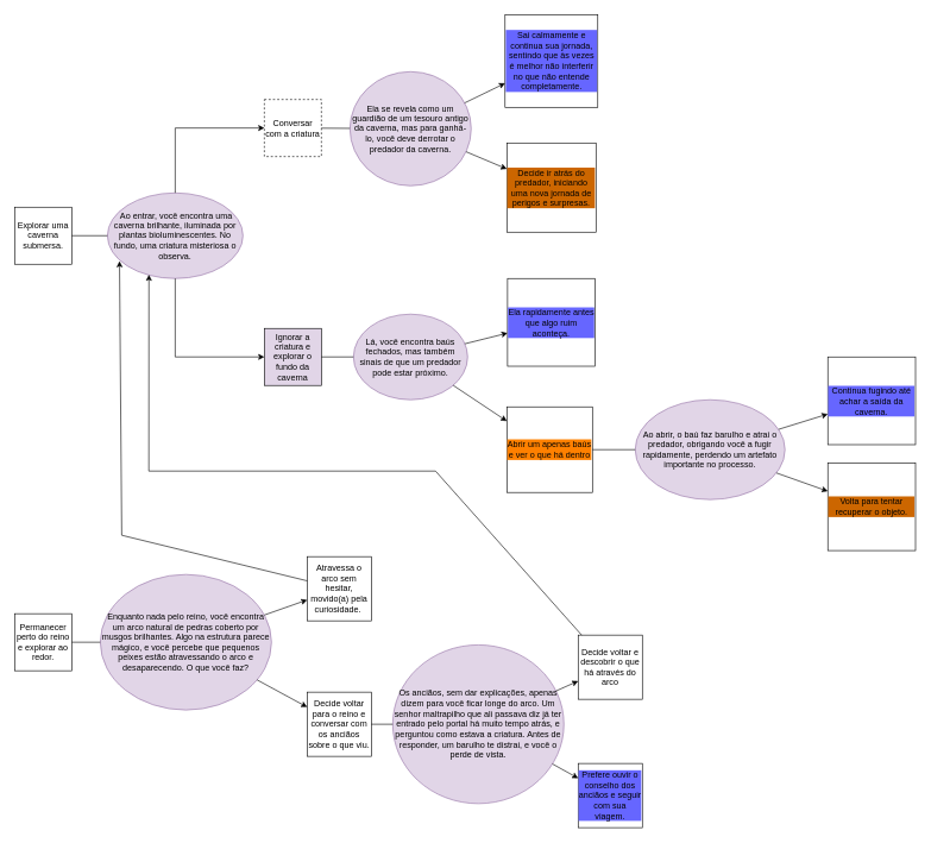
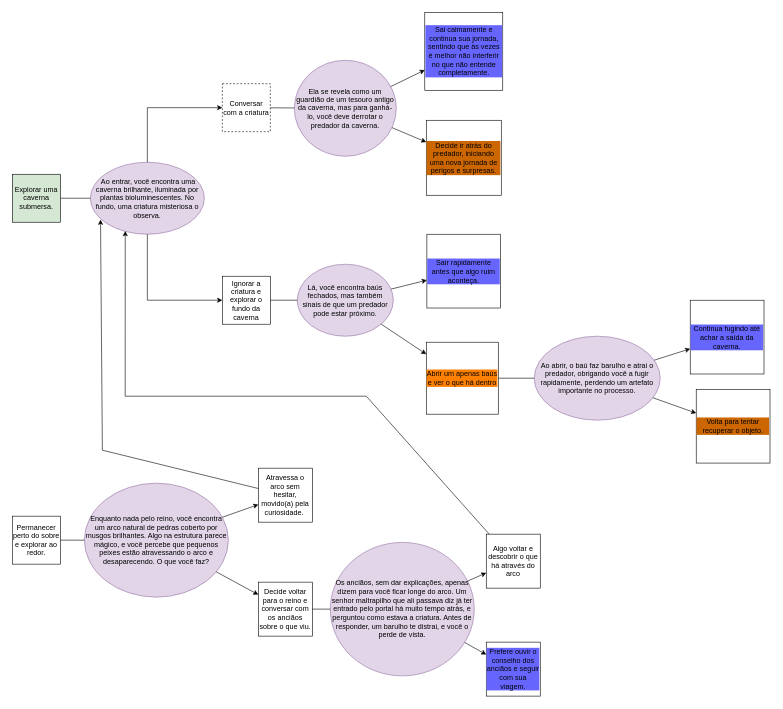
  <mxCell id="0" />
  <mxCell id="1" parent="0" />
- <mxCell id="2" value="Explorar uma caverna submersa." style="whiteSpace=wrap;html=1;aspect=fixed;" vertex="1" parent="1"><mxGeometry x="20" y="290" width="80" height="80" as="geometry" /></mxCell>
- <mxCell id="3" value="Permanecer perto do reino e explorar ao redor." style="whiteSpace=wrap;html=1;aspect=fixed;" vertex="1" parent="1"><mxGeometry x="20" y="860" width="80" height="80" as="geometry" /></mxCell>
+ <mxCell id="2" value="Explorar uma caverna submersa." style="whiteSpace=wrap;html=1;aspect=fixed;fillColor=#d5e8d4;" vertex="1" parent="1"><mxGeometry x="20" y="290" width="80" height="80" as="geometry" /></mxCell>
+ <mxCell id="3" value="Permanecer perto do sobre e explorar ao redor." style="whiteSpace=wrap;html=1;aspect=fixed;" vertex="1" parent="1"><mxGeometry x="20" y="860" width="80" height="80" as="geometry" /></mxCell>
  <mxCell id="4" value="&amp;nbsp;Ao entrar, você encontra uma caverna brilhante, iluminada por plantas bioluminescentes. No fundo, uma criatura misteriosa o observa." style="ellipse;whiteSpace=wrap;html=1;fillColor=#e1d5e7;strokeColor=#9673a6;" vertex="1" parent="1"><mxGeometry x="150" y="270" width="190" height="120" as="geometry" /></mxCell>
  <mxCell id="5" value="Conversar com a criatura" style="whiteSpace=wrap;html=1;aspect=fixed;dashed=1;" vertex="1" parent="1"><mxGeometry x="370" y="139" width="80" height="80" as="geometry" /></mxCell>
- <mxCell id="6" value="Ignorar a criatura e explorar o fundo da caverna" style="whiteSpace=wrap;html=1;aspect=fixed;verticalAlign=middle;align=center;fillColor=#e1d5e7;" vertex="1" parent="1"><mxGeometry x="370" y="460" width="80" height="80" as="geometry" /></mxCell>
+ <mxCell id="6" value="Ignorar a criatura e explorar o fundo da caverna" style="whiteSpace=wrap;html=1;aspect=fixed;verticalAlign=middle;align=center;" vertex="1" parent="1"><mxGeometry x="370" y="460" width="80" height="80" as="geometry" /></mxCell>
  <mxCell id="7" value="Lá, você encontra baús fechados, mas também sinais de que um predador pode estar próximo." style="ellipse;whiteSpace=wrap;html=1;fillColor=#e1d5e7;strokeColor=#9673a6;" vertex="1" parent="1"><mxGeometry x="495" y="440" width="160" height="120" as="geometry" /></mxCell>
  <mxCell id="8" value="Abrir um apenas baús e ver o que há dentro" style="whiteSpace=wrap;html=1;aspect=fixed;labelBackgroundColor=#FF8000;" vertex="1" parent="1"><mxGeometry x="710" y="570" width="120" height="120" as="geometry" /></mxCell>
- <mxCell id="9" value="Ela rapidamente antes que algo ruim aconteça." style="whiteSpace=wrap;html=1;aspect=fixed;labelBackgroundColor=#6666FF;" vertex="1" parent="1"><mxGeometry x="711" y="390" width="123" height="123" as="geometry" /></mxCell>
+ <mxCell id="9" value="Sair rapidamente antes que algo ruim aconteça." style="whiteSpace=wrap;html=1;aspect=fixed;labelBackgroundColor=#6666FF;" vertex="1" parent="1"><mxGeometry x="711" y="390" width="123" height="123" as="geometry" /></mxCell>
  <mxCell id="10" value="Ela se revela como um guardião de um tesouro antigo da caverna, mas para ganhá-lo, você deve derrotar o predador da caverna." style="ellipse;whiteSpace=wrap;html=1;fillColor=#e1d5e7;strokeColor=#9673a6;" vertex="1" parent="1"><mxGeometry x="490" y="100" width="170" height="160" as="geometry" /></mxCell>
  <mxCell id="11" value="Sai calmamente e continua sua jornada, sentindo que às vezes é melhor não interferir no que não entende completamente." style="whiteSpace=wrap;html=1;aspect=fixed;labelBackgroundColor=#6666FF;" vertex="1" parent="1"><mxGeometry x="707.5" width="130" height="130" as="geometry" y="20" /></mxCell>
  <mxCell id="12" value="Decide ir atrás do predador, iniciando uma nova jornada de perigos e surpresas." style="whiteSpace=wrap;html=1;aspect=fixed;labelBackgroundColor=#CC6600;" vertex="1" parent="1"><mxGeometry x="710" y="200" width="125" height="125" as="geometry" /></mxCell>
  <mxCell id="13" value="Ao abrir, o baú faz barulho e atrai o predador, obrigando você a fugir rapidamente, perdendo um artefato importante no processo." style="ellipse;whiteSpace=wrap;html=1;fillColor=#e1d5e7;strokeColor=#9673a6;" vertex="1" parent="1"><mxGeometry x="890" y="560" width="210" height="140" as="geometry" /></mxCell>
- <mxCell id="14" value="Continua fugindo até achar a saída da caverna." style="whiteSpace=wrap;html=1;aspect=fixed;labelBackgroundColor=#6666FF;" vertex="1" parent="1"><mxGeometry x="1160" y="500" width="123" height="123" as="geometry" /></mxCell>
+ <mxCell id="14" value="Continua fugindo até achar a saída da caverna." style="whiteSpace=wrap;html=1;aspect=fixed;labelBackgroundColor=#6666FF;" vertex="1" parent="1"><mxGeometry x="1150" y="500" width="123" height="123" as="geometry" /></mxCell>
  <mxCell id="15" value="Volta para tentar recuperar o objeto." style="whiteSpace=wrap;html=1;aspect=fixed;labelBackgroundColor=#CC6600;" vertex="1" parent="1"><mxGeometry x="1160" y="648.5" width="123" height="123" as="geometry" /></mxCell>
  <mxCell id="16" value="" style="endArrow=classic;html=1;rounded=0;" edge="1" parent="1" source="4" target="5"><mxGeometry width="50" height="50" relative="1" as="geometry"><mxPoint x="570" y="450" as="sourcePoint" /><mxPoint x="620" y="400" as="targetPoint" /><Array as="points"><mxPoint x="245" y="179" /></Array></mxGeometry></mxCell>
  <mxCell id="17" value="" style="endArrow=classic;html=1;rounded=0;" edge="1" parent="1" source="4" target="6"><mxGeometry width="50" height="50" relative="1" as="geometry"><mxPoint x="570" y="450" as="sourcePoint" /><mxPoint x="620" y="400" as="targetPoint" /><Array as="points"><mxPoint x="245" y="500" /></Array></mxGeometry></mxCell>
  <mxCell id="18" value="" style="endArrow=none;html=1;rounded=0;" edge="1" parent="1" source="5" target="10"><mxGeometry width="50" height="50" relative="1" as="geometry"><mxPoint x="570" y="450" as="sourcePoint" /><mxPoint x="620" y="400" as="targetPoint" /></mxGeometry></mxCell>
  <mxCell id="19" value="" style="endArrow=classic;html=1;rounded=0;" edge="1" parent="1" source="10" target="11"><mxGeometry width="50" height="50" relative="1" as="geometry"><mxPoint x="570" y="450" as="sourcePoint" /><mxPoint x="620" y="400" as="targetPoint" /></mxGeometry></mxCell>
  <mxCell id="20" value="" style="endArrow=classic;html=1;rounded=0;" edge="1" parent="1" source="10" target="12"><mxGeometry width="50" height="50" relative="1" as="geometry"><mxPoint x="570" y="450" as="sourcePoint" /><mxPoint x="620" y="400" as="targetPoint" /></mxGeometry></mxCell>
  <mxCell id="21" value="" style="endArrow=none;html=1;rounded=0;" edge="1" parent="1" source="2" target="4"><mxGeometry width="50" height="50" relative="1" as="geometry"><mxPoint x="570" y="530" as="sourcePoint" /><mxPoint x="620" y="480" as="targetPoint" /></mxGeometry></mxCell>
  <mxCell id="22" value="" style="endArrow=none;html=1;rounded=0;" edge="1" parent="1" source="6" target="7"><mxGeometry width="50" height="50" relative="1" as="geometry"><mxPoint x="570" y="530" as="sourcePoint" /><mxPoint x="620" y="480" as="targetPoint" /></mxGeometry></mxCell>
  <mxCell id="23" value="" style="endArrow=classic;html=1;rounded=0;" edge="1" parent="1" source="7" target="9"><mxGeometry width="50" height="50" relative="1" as="geometry"><mxPoint x="570" y="530" as="sourcePoint" /><mxPoint x="620" y="480" as="targetPoint" /></mxGeometry></mxCell>
  <mxCell id="24" value="" style="endArrow=classic;html=1;rounded=0;" edge="1" parent="1" source="7" target="8"><mxGeometry width="50" height="50" relative="1" as="geometry"><mxPoint x="570" y="530" as="sourcePoint" /><mxPoint x="620" y="480" as="targetPoint" /></mxGeometry></mxCell>
  <mxCell id="25" value="" style="endArrow=none;html=1;rounded=0;" edge="1" parent="1" source="8" target="13"><mxGeometry width="50" height="50" relative="1" as="geometry"><mxPoint x="980" y="460" as="sourcePoint" /><mxPoint x="1030" y="410" as="targetPoint" /></mxGeometry></mxCell>
  <mxCell id="26" value="" style="endArrow=classic;html=1;rounded=0;" edge="1" parent="1" source="13" target="14"><mxGeometry width="50" height="50" relative="1" as="geometry"><mxPoint x="980" y="460" as="sourcePoint" /><mxPoint x="1030" y="410" as="targetPoint" /></mxGeometry></mxCell>
  <mxCell id="27" value="" style="endArrow=classic;html=1;rounded=0;" edge="1" parent="1" source="13" target="15"><mxGeometry width="50" height="50" relative="1" as="geometry"><mxPoint x="980" y="460" as="sourcePoint" /><mxPoint x="1030" y="410" as="targetPoint" /></mxGeometry></mxCell>
  <mxCell id="28" value="Enquanto nada pelo reino, você encontra um arco natural de pedras coberto por musgos brilhantes. Algo na estrutura parece mágico, e você percebe que pequenos peixes estão atravessando o arco e desaparecendo. O que você faz?" style="ellipse;whiteSpace=wrap;html=1;fillColor=#e1d5e7;strokeColor=#9673a6;" vertex="1" parent="1"><mxGeometry x="140" y="805" width="240" height="190" as="geometry" /></mxCell>
  <mxCell id="29" value="Atravessa o arco sem hesitar, movido(a) pela curiosidade. " style="whiteSpace=wrap;html=1;aspect=fixed;" vertex="1" parent="1"><mxGeometry x="430" y="780" width="90" height="90" as="geometry" /></mxCell>
  <mxCell id="30" value="Decide voltar para o reino e conversar com os anciãos sobre o que viu." style="whiteSpace=wrap;html=1;aspect=fixed;" vertex="1" parent="1"><mxGeometry x="430" y="970" width="90" height="90" as="geometry" /></mxCell>
  <mxCell id="31" value="" style="endArrow=classic;html=1;rounded=0;entryX=0.089;entryY=0.797;entryDx=0;entryDy=0;entryPerimeter=0;" edge="1" parent="1" source="29" target="4"><mxGeometry width="50" height="50" relative="1" as="geometry"><mxPoint x="610" y="750" as="sourcePoint" /><mxPoint x="660" y="700" as="targetPoint" /><Array as="points"><mxPoint x="170" y="750" /></Array></mxGeometry></mxCell>
  <mxCell id="32" value="Os anciãos, sem dar explicações, apenas dizem para você ficar longe do arco.&amp;nbsp;&lt;span style=&quot;background-color: initial;&quot;&gt;Um senhor maltrapilho que ali passava diz já ter entrado pelo portal há muito tempo atrás, e perguntou como estava a criatura. Antes de responder, um barulho te distrai, e você o perde de vista.&lt;/span&gt;" style="ellipse;whiteSpace=wrap;html=1;fillColor=#e1d5e7;strokeColor=#9673a6;" vertex="1" parent="1"><mxGeometry x="550" y="903.75" width="240" height="222.5" as="geometry" /></mxCell>
  <mxCell id="33" value="Prefere ouvir o conselho dos anciãos e seguir com sua viagem." style="whiteSpace=wrap;html=1;aspect=fixed;labelBackgroundColor=#6666FF;" vertex="1" parent="1"><mxGeometry x="810" y="1070" width="90" height="90" as="geometry" /></mxCell>
- <mxCell id="34" value="Decide voltar e descobrir o que há através do arco" style="whiteSpace=wrap;html=1;aspect=fixed;labelBackgroundColor=none;" vertex="1" parent="1"><mxGeometry x="810" y="890" width="90" height="90" as="geometry" /></mxCell>
+ <mxCell id="34" value="Algo voltar e descobrir o que há através do arco" style="whiteSpace=wrap;html=1;aspect=fixed;labelBackgroundColor=none;" vertex="1" parent="1"><mxGeometry x="810" y="890" width="90" height="90" as="geometry" /></mxCell>
  <mxCell id="35" value="" style="endArrow=classic;html=1;rounded=0;entryX=0.306;entryY=0.955;entryDx=0;entryDy=0;entryPerimeter=0;" edge="1" parent="1" source="34" target="4"><mxGeometry width="50" height="50" relative="1" as="geometry"><mxPoint x="570" y="660" as="sourcePoint" /><mxPoint x="620" y="610" as="targetPoint" /><Array as="points"><mxPoint x="610" y="660" /><mxPoint x="208" y="660" /></Array></mxGeometry></mxCell>
  <mxCell id="36" value="" style="endArrow=none;html=1;rounded=0;" edge="1" parent="1" source="3" target="28"><mxGeometry width="50" height="50" relative="1" as="geometry"><mxPoint x="350" y="810" as="sourcePoint" /><mxPoint x="400" y="760" as="targetPoint" /></mxGeometry></mxCell>
  <mxCell id="37" value="" style="endArrow=classic;html=1;rounded=0;" edge="1" parent="1" source="28" target="29"><mxGeometry width="50" height="50" relative="1" as="geometry"><mxPoint x="350" y="810" as="sourcePoint" /><mxPoint x="400" y="760" as="targetPoint" /></mxGeometry></mxCell>
  <mxCell id="38" value="" style="endArrow=classic;html=1;rounded=0;" edge="1" parent="1" source="28" target="30"><mxGeometry width="50" height="50" relative="1" as="geometry"><mxPoint x="350" y="810" as="sourcePoint" /><mxPoint x="400" y="760" as="targetPoint" /></mxGeometry></mxCell>
  <mxCell id="39" value="" style="endArrow=none;html=1;rounded=0;" edge="1" parent="1" source="30" target="32"><mxGeometry width="50" height="50" relative="1" as="geometry"><mxPoint x="680" y="990" as="sourcePoint" /><mxPoint x="730" y="940" as="targetPoint" /></mxGeometry></mxCell>
  <mxCell id="40" value="" style="endArrow=classic;html=1;rounded=0;" edge="1" parent="1" source="32" target="34"><mxGeometry width="50" height="50" relative="1" as="geometry"><mxPoint x="680" y="990" as="sourcePoint" /><mxPoint x="730" y="940" as="targetPoint" /></mxGeometry></mxCell>
  <mxCell id="41" value="" style="endArrow=classic;html=1;rounded=0;" edge="1" parent="1" source="32" target="33"><mxGeometry width="50" height="50" relative="1" as="geometry"><mxPoint x="680" y="990" as="sourcePoint" /><mxPoint x="730" y="940" as="targetPoint" /></mxGeometry></mxCell>
